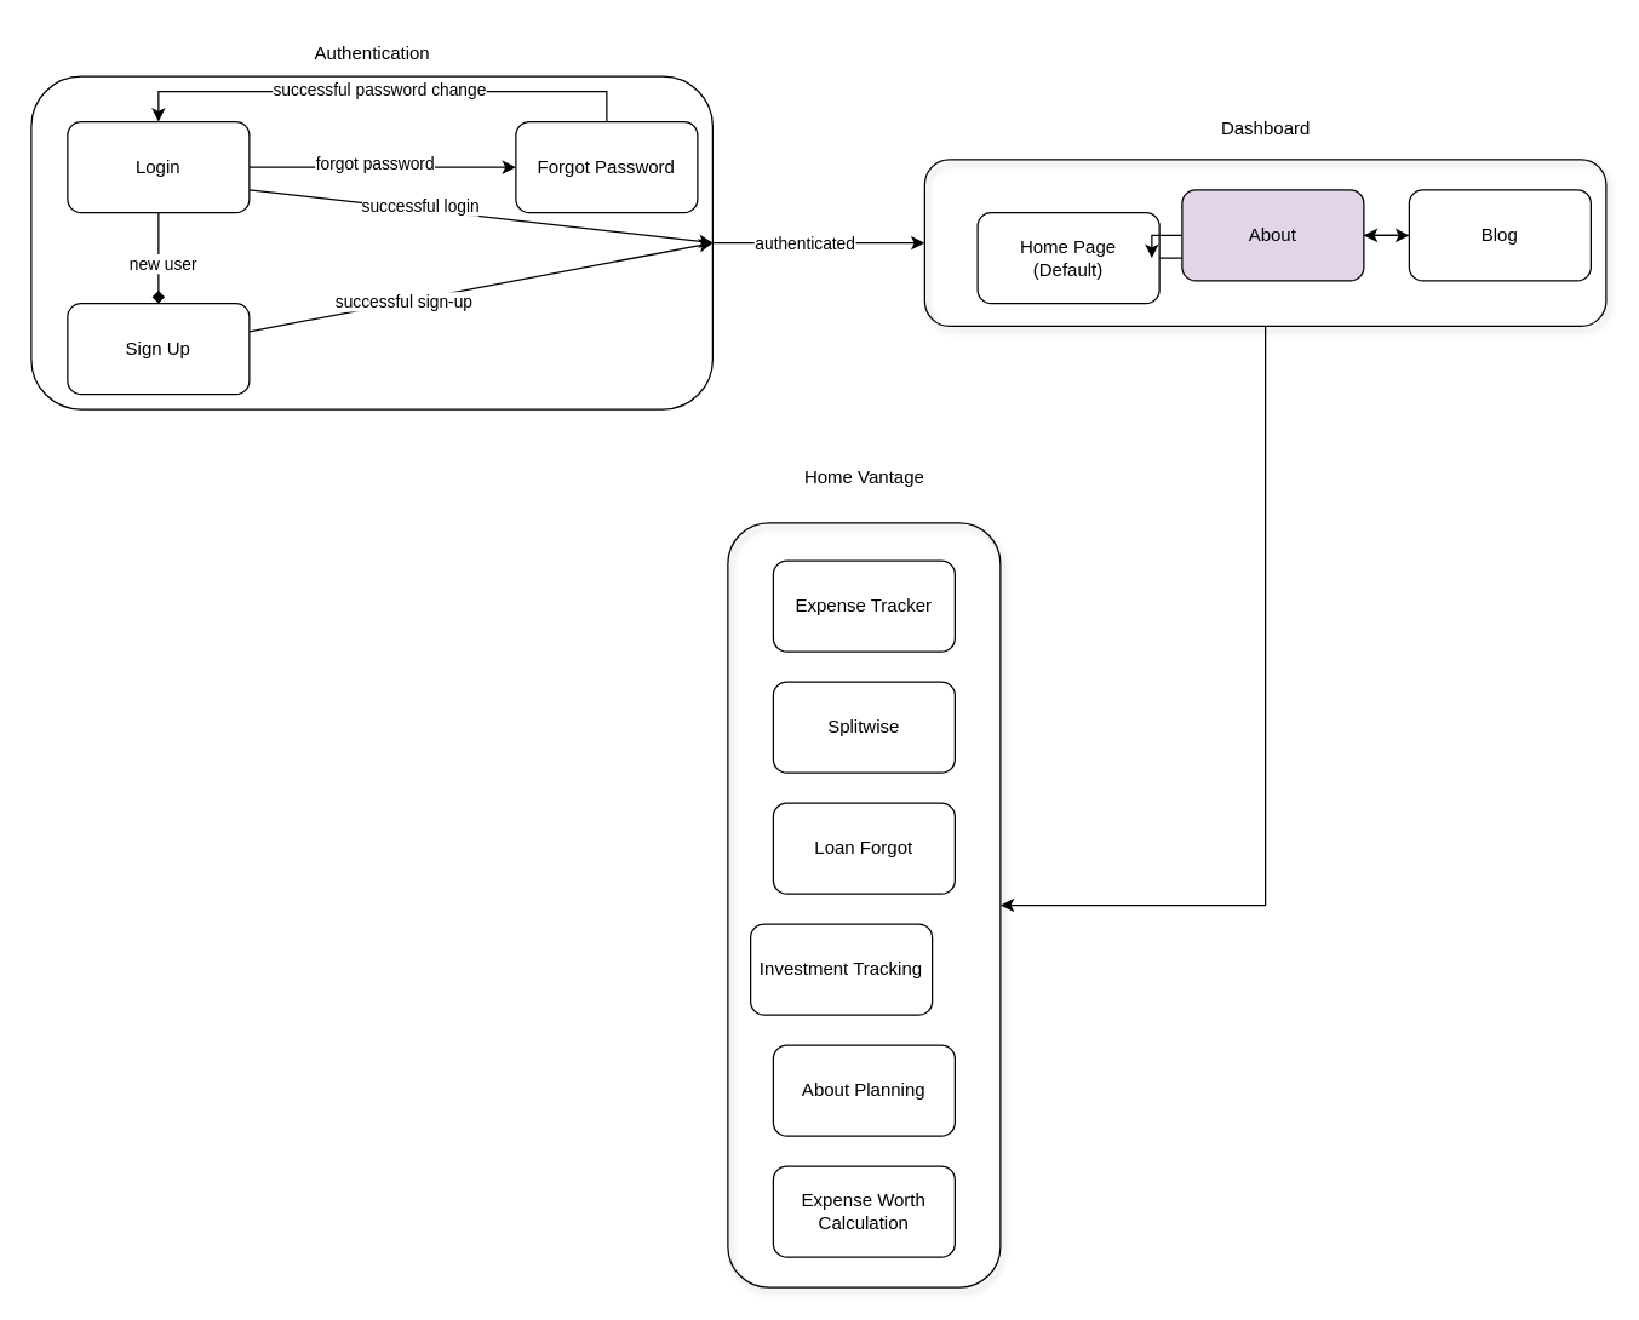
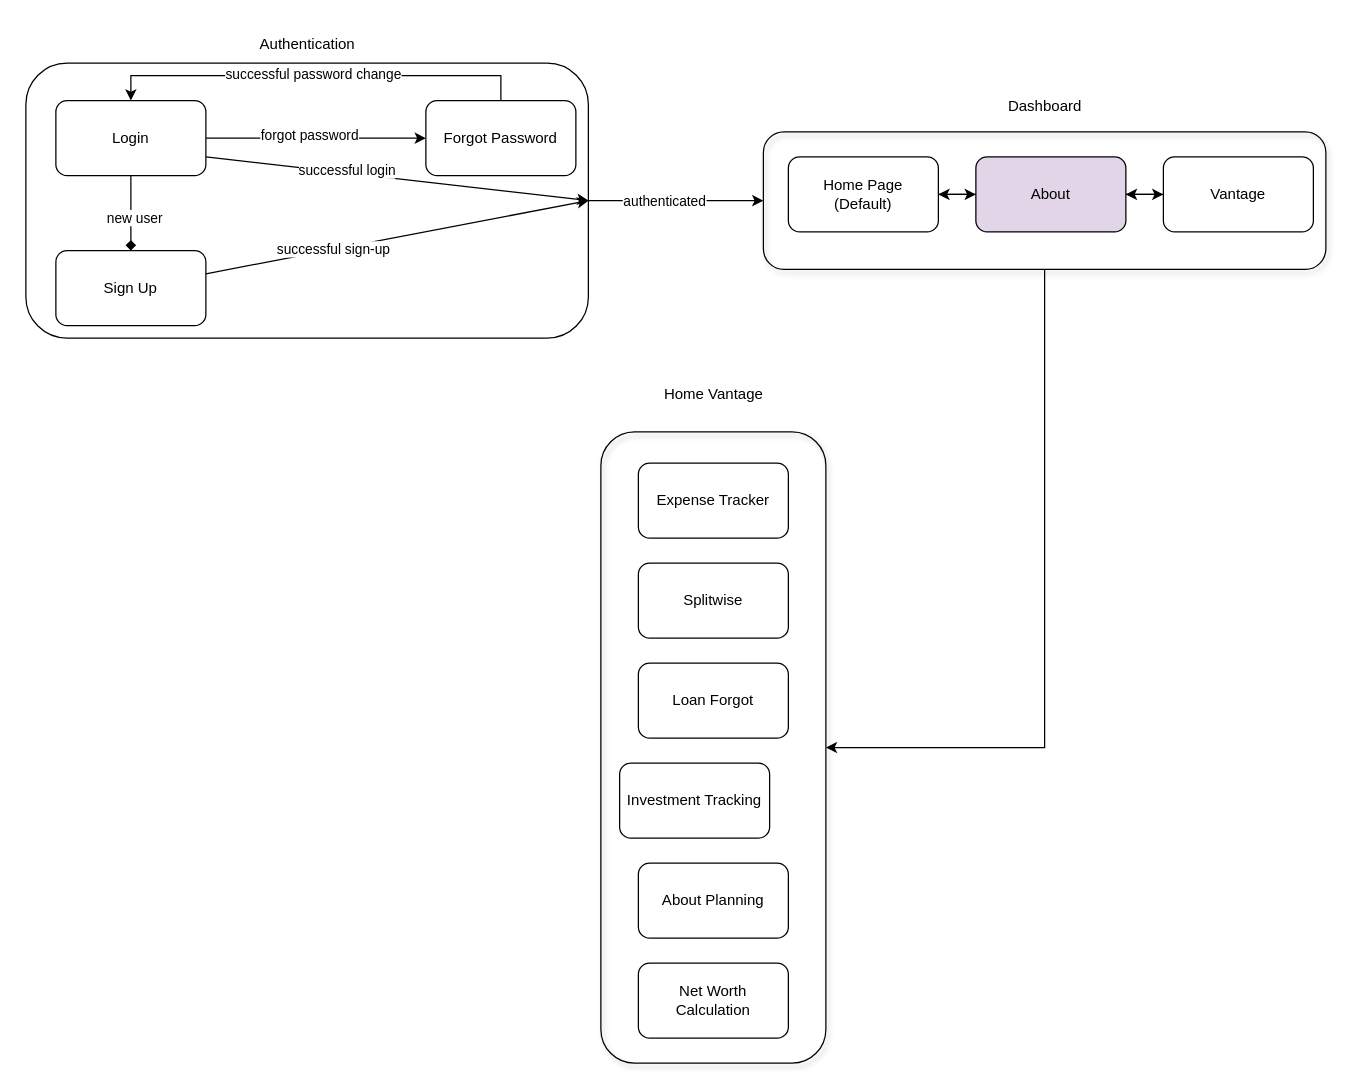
  <mxCell id="0" />
  <mxCell id="1" parent="0" />
  <mxCell id="2" value="" style="rounded=1;whiteSpace=wrap;html=1;gradientColor=none;fillColor=none;strokeColor=default;shadow=1;" parent="1" vertex="1"><mxGeometry x="480" y="345" width="180" height="505" as="geometry" /></mxCell>
  <mxCell id="3" style="edgeStyle=orthogonalEdgeStyle;rounded=0;orthogonalLoop=1;jettySize=auto;html=1;entryX=1;entryY=0.5;entryDx=0;entryDy=0;" edge="1" parent="1" source="4" target="2"><mxGeometry relative="1" as="geometry" /></mxCell>
  <mxCell id="4" value="" style="rounded=1;whiteSpace=wrap;html=1;gradientColor=none;fillColor=none;strokeColor=default;shadow=1;" parent="1" vertex="1"><mxGeometry x="610" y="105" width="450" height="110" as="geometry" /></mxCell>
  <mxCell id="5" style="edgeStyle=orthogonalEdgeStyle;rounded=0;orthogonalLoop=1;jettySize=auto;html=1;entryX=0;entryY=0.5;entryDx=0;entryDy=0;" parent="1" source="7" target="4" edge="1"><mxGeometry relative="1" as="geometry" /></mxCell>
  <mxCell id="6" value="authenticated" style="edgeLabel;html=1;align=center;verticalAlign=middle;resizable=0;points=[];" parent="5" vertex="1" connectable="0"><mxGeometry x="-0.143" y="-2" relative="1" as="geometry"><mxPoint y="-2" as="offset" /></mxGeometry></mxCell>
  <mxCell id="7" value="" style="rounded=1;whiteSpace=wrap;html=1;gradientColor=none;fillColor=none;strokeColor=default;" parent="1" vertex="1"><mxGeometry x="20" y="50" width="450" height="220" as="geometry" /></mxCell>
  <mxCell id="8" style="edgeStyle=orthogonalEdgeStyle;rounded=0;orthogonalLoop=1;jettySize=auto;html=1;entryX=0.5;entryY=0;entryDx=0;entryDy=0;endArrow=diamond;" parent="1" source="14" target="17" edge="1"><mxGeometry relative="1" as="geometry" /></mxCell>
  <mxCell id="9" value="new user" style="edgeLabel;html=1;align=center;verticalAlign=middle;resizable=0;points=[];" parent="8" vertex="1" connectable="0"><mxGeometry x="0.112" y="2" relative="1" as="geometry"><mxPoint as="offset" /></mxGeometry></mxCell>
  <mxCell id="10" style="rounded=0;orthogonalLoop=1;jettySize=auto;html=1;" parent="1" source="14" target="33" edge="1"><mxGeometry relative="1" as="geometry" /></mxCell>
  <mxCell id="11" value="forgot password" style="edgeLabel;html=1;align=center;verticalAlign=middle;resizable=0;points=[];" parent="10" vertex="1" connectable="0"><mxGeometry x="-0.068" y="3" relative="1" as="geometry"><mxPoint as="offset" /></mxGeometry></mxCell>
  <mxCell id="12" style="rounded=0;orthogonalLoop=1;jettySize=auto;html=1;entryX=1;entryY=0.5;entryDx=0;entryDy=0;exitX=1;exitY=0.75;exitDx=0;exitDy=0;" parent="1" source="14" target="7" edge="1"><mxGeometry relative="1" as="geometry" /></mxCell>
  <mxCell id="13" value="successful login" style="edgeLabel;html=1;align=center;verticalAlign=middle;resizable=0;points=[];" parent="12" vertex="1" connectable="0"><mxGeometry x="-0.263" y="-1" relative="1" as="geometry"><mxPoint y="-3" as="offset" /></mxGeometry></mxCell>
  <mxCell id="14" value="Login" style="rounded=1;whiteSpace=wrap;html=1;" parent="1" vertex="1"><mxGeometry x="44" y="80" width="120" height="60" as="geometry" /></mxCell>
  <mxCell id="15" style="rounded=0;orthogonalLoop=1;jettySize=auto;html=1;entryX=1;entryY=0.5;entryDx=0;entryDy=0;" parent="1" source="17" target="7" edge="1"><mxGeometry relative="1" as="geometry" /></mxCell>
  <mxCell id="16" value="successful sign-up" style="edgeLabel;html=1;align=center;verticalAlign=middle;resizable=0;points=[];" parent="15" vertex="1" connectable="0"><mxGeometry x="-0.333" y="1" relative="1" as="geometry"><mxPoint as="offset" /></mxGeometry></mxCell>
  <mxCell id="17" value="Sign Up" style="rounded=1;whiteSpace=wrap;html=1;" parent="1" vertex="1"><mxGeometry x="44" y="200" width="120" height="60" as="geometry" /></mxCell>
  <mxCell id="18" style="edgeStyle=orthogonalEdgeStyle;rounded=0;orthogonalLoop=1;jettySize=auto;html=1;entryX=0;entryY=0.5;entryDx=0;entryDy=0;" parent="1" source="19" target="30" edge="1"><mxGeometry relative="1" as="geometry" /></mxCell>
- <mxCell id="19" value="Home Page&lt;br&gt;(Default)" style="rounded=1;whiteSpace=wrap;html=1;" parent="1" vertex="1"><mxGeometry x="645" y="140" width="120" height="60" as="geometry" /></mxCell>
+ <mxCell id="19" value="Home Page&lt;br&gt;(Default)" style="rounded=1;whiteSpace=wrap;html=1;" parent="1" vertex="1"><mxGeometry x="630" y="125" width="120" height="60" as="geometry" /></mxCell>
  <mxCell id="20" value="Expense Tracker" style="rounded=1;whiteSpace=wrap;html=1;" parent="1" vertex="1"><mxGeometry x="510" y="370" width="120" height="60" as="geometry" /></mxCell>
  <mxCell id="21" value="Splitwise" style="rounded=1;whiteSpace=wrap;html=1;" parent="1" vertex="1"><mxGeometry x="510" y="450" width="120" height="60" as="geometry" /></mxCell>
  <mxCell id="22" value="Loan Forgot" style="rounded=1;whiteSpace=wrap;html=1;" parent="1" vertex="1"><mxGeometry x="510" y="530" width="120" height="60" as="geometry" /></mxCell>
  <mxCell id="23" value="Investment Tracking" style="rounded=1;whiteSpace=wrap;html=1;" parent="1" vertex="1"><mxGeometry x="495" y="610" width="120" height="60" as="geometry" /></mxCell>
  <mxCell id="24" value="About Planning" style="rounded=1;whiteSpace=wrap;html=1;" parent="1" vertex="1"><mxGeometry x="510" y="690" width="120" height="60" as="geometry" /></mxCell>
- <mxCell id="25" value="Expense Worth&lt;br&gt;Calculation" style="rounded=1;whiteSpace=wrap;html=1;" parent="1" vertex="1"><mxGeometry x="510" y="770" width="120" height="60" as="geometry" /></mxCell>
+ <mxCell id="25" value="Net Worth&lt;br&gt;Calculation" style="rounded=1;whiteSpace=wrap;html=1;" parent="1" vertex="1"><mxGeometry x="510" y="770" width="120" height="60" as="geometry" /></mxCell>
  <mxCell id="26" style="edgeStyle=orthogonalEdgeStyle;rounded=0;orthogonalLoop=1;jettySize=auto;html=1;entryX=1;entryY=0.5;entryDx=0;entryDy=0;" parent="1" source="27" target="30" edge="1"><mxGeometry relative="1" as="geometry" /></mxCell>
- <mxCell id="27" value="Blog" style="rounded=1;whiteSpace=wrap;html=1;" parent="1" vertex="1"><mxGeometry x="930" y="125" width="120" height="60" as="geometry" /></mxCell>
+ <mxCell id="27" value="Vantage" style="rounded=1;whiteSpace=wrap;html=1;" parent="1" vertex="1"><mxGeometry x="930" y="125" width="120" height="60" as="geometry" /></mxCell>
  <mxCell id="28" style="edgeStyle=orthogonalEdgeStyle;rounded=0;orthogonalLoop=1;jettySize=auto;html=1;entryX=0;entryY=0.5;entryDx=0;entryDy=0;" parent="1" source="30" target="27" edge="1"><mxGeometry relative="1" as="geometry" /></mxCell>
  <mxCell id="29" style="edgeStyle=orthogonalEdgeStyle;rounded=0;orthogonalLoop=1;jettySize=auto;html=1;" parent="1" source="30" target="19" edge="1"><mxGeometry relative="1" as="geometry" /></mxCell>
  <mxCell id="30" value="About" style="rounded=1;whiteSpace=wrap;html=1;fillColor=#e1d5e7;" parent="1" vertex="1"><mxGeometry x="780" y="125" width="120" height="60" as="geometry" /></mxCell>
  <mxCell id="31" style="edgeStyle=elbowEdgeStyle;rounded=0;orthogonalLoop=1;jettySize=auto;html=1;entryX=0.5;entryY=0;entryDx=0;entryDy=0;elbow=vertical;exitX=0.5;exitY=0;exitDx=0;exitDy=0;" parent="1" source="33" target="14" edge="1"><mxGeometry relative="1" as="geometry"><mxPoint x="399" y="70" as="sourcePoint" /><mxPoint x="103" y="70" as="targetPoint" /><Array as="points"><mxPoint x="250" y="60" /></Array></mxGeometry></mxCell>
  <mxCell id="32" value="successful password change" style="edgeLabel;html=1;align=center;verticalAlign=middle;resizable=0;points=[];" parent="31" vertex="1" connectable="0"><mxGeometry x="0.066" y="-2" relative="1" as="geometry"><mxPoint x="8" as="offset" /></mxGeometry></mxCell>
  <mxCell id="33" value="Forgot Password" style="rounded=1;whiteSpace=wrap;html=1;" parent="1" vertex="1"><mxGeometry x="340" y="80" width="120" height="60" as="geometry" /></mxCell>
  <mxCell id="34" value="Authentication" style="text;html=1;align=center;verticalAlign=middle;resizable=0;points=[];autosize=1;strokeColor=none;fillColor=none;" parent="1" vertex="1"><mxGeometry x="195" y="20" width="100" height="30" as="geometry" /></mxCell>
  <mxCell id="35" value="Dashboard" style="text;html=1;align=center;verticalAlign=middle;resizable=0;points=[];autosize=1;strokeColor=none;fillColor=none;" parent="1" vertex="1"><mxGeometry x="795" y="70" width="80" height="30" as="geometry" /></mxCell>
  <mxCell id="36" value="Home Vantage" style="text;html=1;align=center;verticalAlign=middle;resizable=0;points=[];autosize=1;strokeColor=none;fillColor=none;" parent="1" vertex="1"><mxGeometry x="515" y="300" width="110" height="30" as="geometry" /></mxCell>
